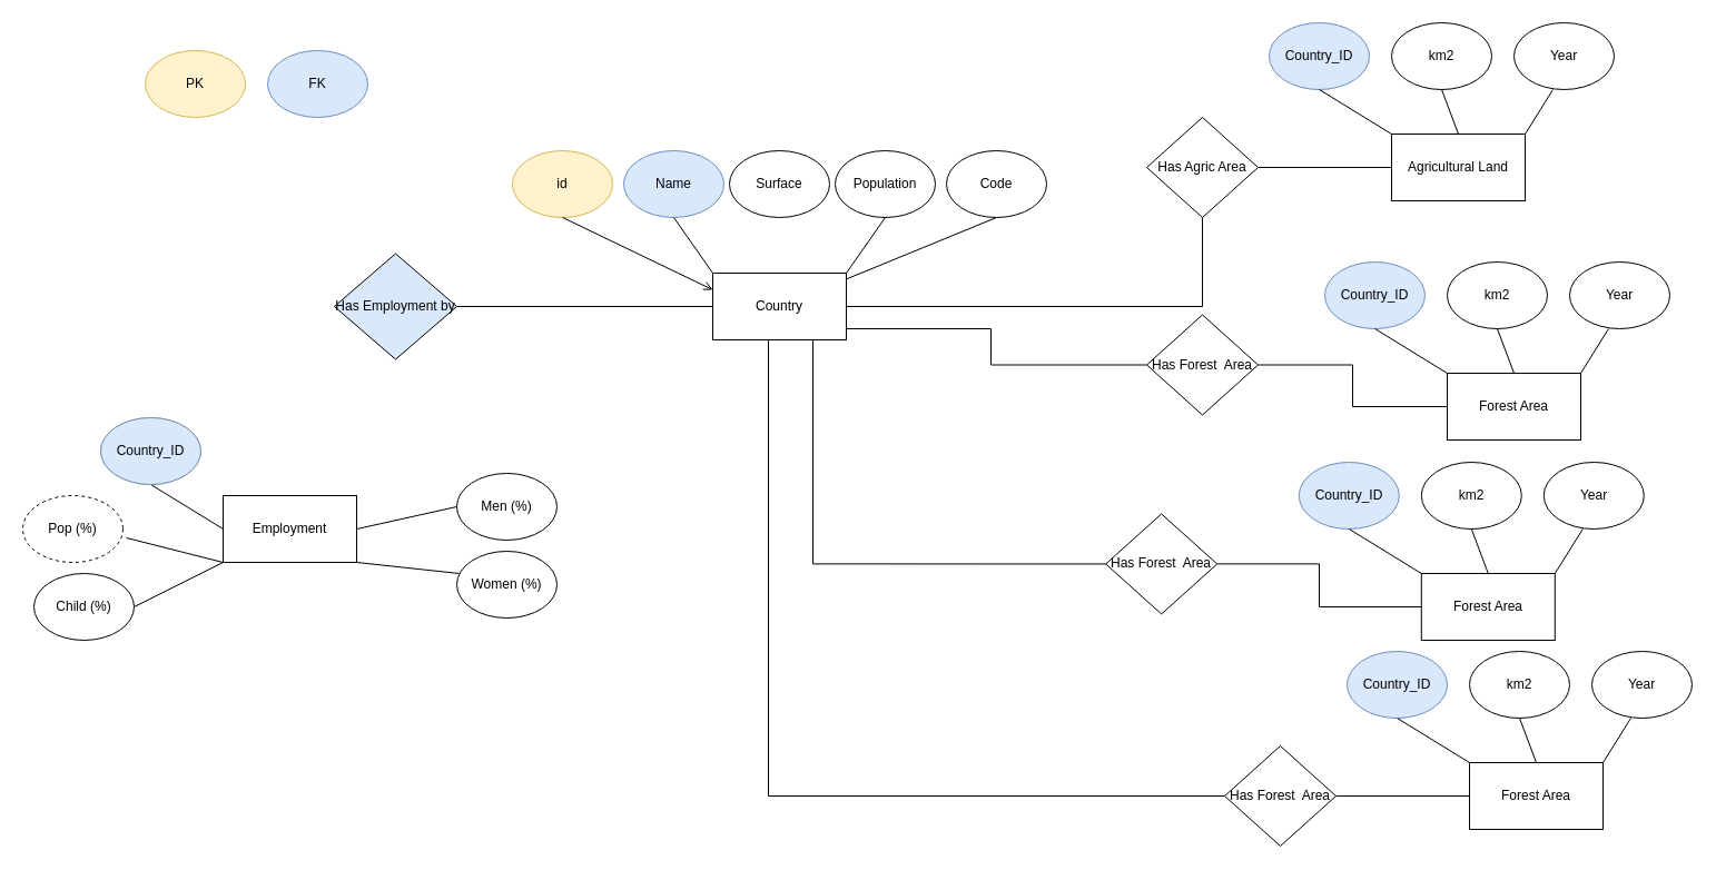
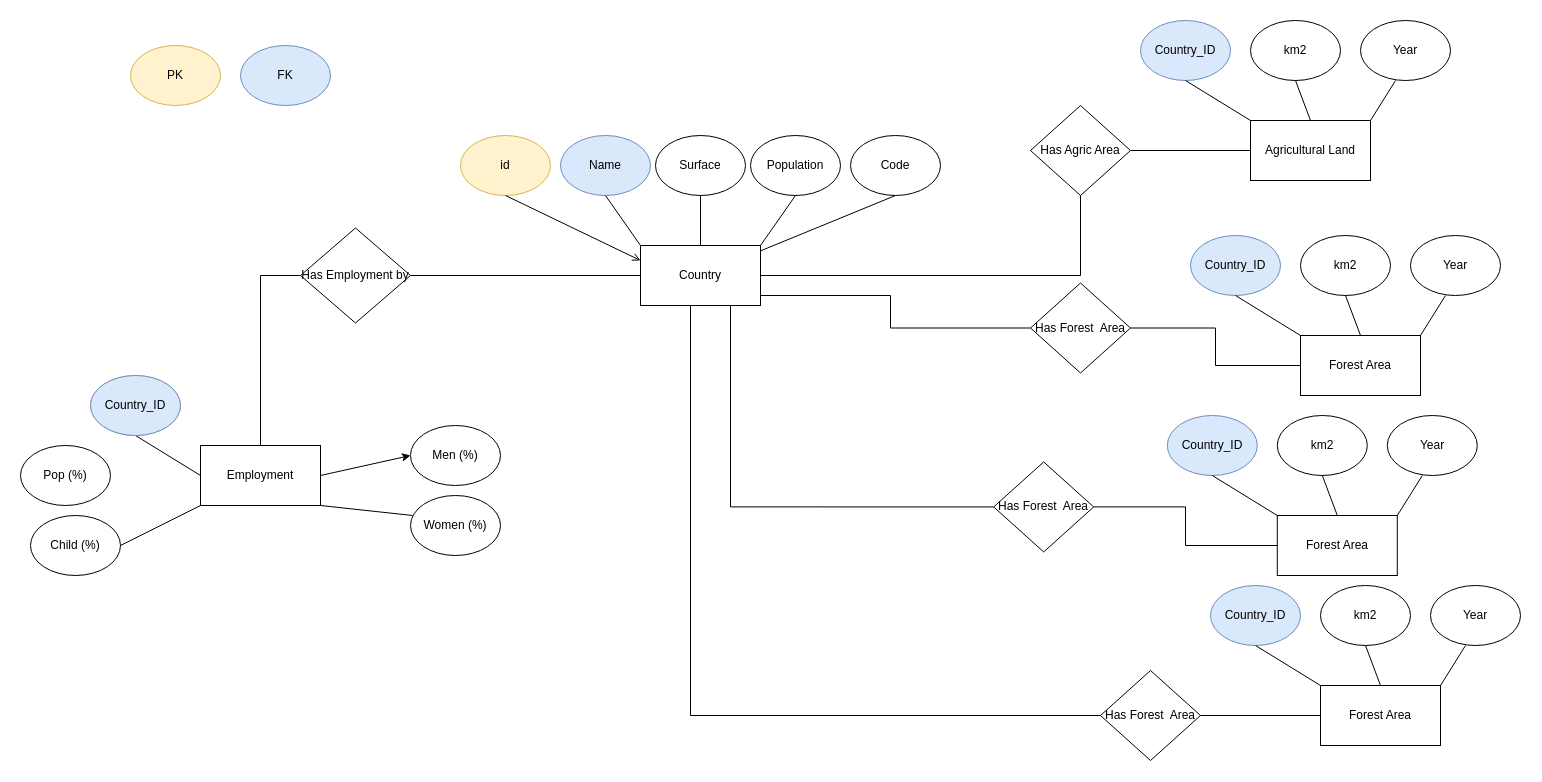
  <mxCell id="0" />
  <mxCell id="1" parent="0" />
  <mxCell id="2" value="" style="edgeStyle=orthogonalEdgeStyle;rounded=0;orthogonalLoop=1;jettySize=auto;html=1;endArrow=none;endFill=0;" edge="1" parent="1" source="7" target="17"><mxGeometry relative="1" as="geometry" /></mxCell>
  <mxCell id="3" value="" style="edgeStyle=orthogonalEdgeStyle;rounded=0;orthogonalLoop=1;jettySize=auto;html=1;endArrow=none;endFill=0;" edge="1" parent="1" source="7" target="30"><mxGeometry relative="1" as="geometry" /></mxCell>
  <mxCell id="4" style="edgeStyle=orthogonalEdgeStyle;rounded=0;orthogonalLoop=1;jettySize=auto;html=1;endArrow=none;endFill=0;" edge="1" parent="1" source="7" target="44"><mxGeometry relative="1" as="geometry"><Array as="points"><mxPoint x="890" y="295" /></Array></mxGeometry></mxCell>
  <mxCell id="5" style="edgeStyle=orthogonalEdgeStyle;rounded=0;orthogonalLoop=1;jettySize=auto;html=1;entryX=0;entryY=0.5;entryDx=0;entryDy=0;exitX=0.75;exitY=1;exitDx=0;exitDy=0;endArrow=none;endFill=0;" edge="1" parent="1" source="7" target="53"><mxGeometry relative="1" as="geometry" /></mxCell>
  <mxCell id="6" style="edgeStyle=orthogonalEdgeStyle;rounded=0;orthogonalLoop=1;jettySize=auto;html=1;entryX=0;entryY=0.5;entryDx=0;entryDy=0;endArrow=none;endFill=0;" edge="1" parent="1" source="7" target="62"><mxGeometry relative="1" as="geometry"><Array as="points"><mxPoint x="690" y="715" /></Array></mxGeometry></mxCell>
  <mxCell id="7" value="Country" style="rounded=0;whiteSpace=wrap;html=1;" vertex="1" parent="1"><mxGeometry x="640" y="245" width="120" height="60" as="geometry" /></mxCell>
  <mxCell id="8" value="Name" style="ellipse;whiteSpace=wrap;html=1;fillColor=#dae8fc;strokeColor=#6c8ebf;" vertex="1" parent="1"><mxGeometry x="560" y="135" width="90" height="60" as="geometry" /></mxCell>
  <mxCell id="9" value="" style="endArrow=none;html=1;rounded=0;entryX=0;entryY=0;entryDx=0;entryDy=0;exitX=0.5;exitY=1;exitDx=0;exitDy=0;" edge="1" parent="1" source="8" target="7"><mxGeometry width="50" height="50" relative="1" as="geometry"><mxPoint x="570" y="175" as="sourcePoint" /><mxPoint x="820" y="235" as="targetPoint" /></mxGeometry></mxCell>
  <mxCell id="10" value="PK" style="ellipse;whiteSpace=wrap;html=1;fillColor=#fff2cc;strokeColor=#d6b656;" vertex="1" parent="1"><mxGeometry x="130" y="45" width="90" height="60" as="geometry" /></mxCell>
  <mxCell id="11" value="FK" style="ellipse;whiteSpace=wrap;html=1;fillColor=#dae8fc;strokeColor=#6c8ebf;" vertex="1" parent="1"><mxGeometry x="240" y="45" width="90" height="60" as="geometry" /></mxCell>
  <mxCell id="12" value="Surface" style="ellipse;whiteSpace=wrap;html=1;" vertex="1" parent="1"><mxGeometry x="655" y="135" width="90" height="60" as="geometry" /></mxCell>
+ <mxCell id="13" value="" style="endArrow=none;html=1;rounded=0;exitX=0.5;exitY=1;exitDx=0;exitDy=0;entryX=0.5;entryY=0;entryDx=0;entryDy=0;" edge="1" parent="1" source="12" target="7"><mxGeometry width="50" height="50" relative="1" as="geometry"><mxPoint x="890" y="255" as="sourcePoint" /><mxPoint x="650" y="215" as="targetPoint" /></mxGeometry></mxCell>
  <mxCell id="14" value="Population" style="ellipse;whiteSpace=wrap;html=1;" vertex="1" parent="1"><mxGeometry x="750" y="135" width="90" height="60" as="geometry" /></mxCell>
  <mxCell id="15" value="" style="endArrow=none;html=1;rounded=0;exitX=0.5;exitY=1;exitDx=0;exitDy=0;entryX=1;entryY=0;entryDx=0;entryDy=0;" edge="1" parent="1" source="14" target="7"><mxGeometry width="50" height="50" relative="1" as="geometry"><mxPoint x="1040" y="255" as="sourcePoint" /><mxPoint x="850" y="245" as="targetPoint" /></mxGeometry></mxCell>
  <mxCell id="16" style="edgeStyle=orthogonalEdgeStyle;rounded=0;orthogonalLoop=1;jettySize=auto;html=1;endArrow=none;endFill=0;" edge="1" parent="1" source="17" target="22"><mxGeometry relative="1" as="geometry" /></mxCell>
  <mxCell id="17" value="Has Agric Area" style="rhombus;whiteSpace=wrap;html=1;" vertex="1" parent="1"><mxGeometry x="1030" y="105" width="100" height="90" as="geometry" /></mxCell>
  <mxCell id="18" value="id" style="ellipse;whiteSpace=wrap;html=1;fillColor=#fff2cc;strokeColor=#d6b656;" vertex="1" parent="1"><mxGeometry x="460" y="135" width="90" height="60" as="geometry" /></mxCell>
  <mxCell id="19" value="" style="endArrow=open;html=1;rounded=0;exitX=0.5;exitY=1;exitDx=0;exitDy=0;entryX=0;entryY=0.25;entryDx=0;entryDy=0;" edge="1" parent="1" source="18" target="7"><mxGeometry width="50" height="50" relative="1" as="geometry"><mxPoint x="750" y="255" as="sourcePoint" /><mxPoint x="470" y="245" as="targetPoint" /></mxGeometry></mxCell>
  <mxCell id="20" value="Code" style="ellipse;whiteSpace=wrap;html=1;" vertex="1" parent="1"><mxGeometry x="850" y="135" width="90" height="60" as="geometry" /></mxCell>
  <mxCell id="21" value="" style="endArrow=none;html=1;rounded=0;exitX=0.5;exitY=1;exitDx=0;exitDy=0;" edge="1" parent="1" source="20" target="7"><mxGeometry width="50" height="50" relative="1" as="geometry"><mxPoint x="1140" y="255" as="sourcePoint" /><mxPoint x="860" y="245" as="targetPoint" /></mxGeometry></mxCell>
  <mxCell id="22" value="Agricultural Land" style="rounded=0;whiteSpace=wrap;html=1;" vertex="1" parent="1"><mxGeometry x="1250" y="120" width="120" height="60" as="geometry" /></mxCell>
  <mxCell id="23" value="Country_ID" style="ellipse;whiteSpace=wrap;html=1;fillColor=#dae8fc;strokeColor=#6c8ebf;" vertex="1" parent="1"><mxGeometry x="1140" y="20" width="90" height="60" as="geometry" /></mxCell>
  <mxCell id="24" value="" style="endArrow=none;html=1;rounded=0;exitX=0.5;exitY=1;exitDx=0;exitDy=0;entryX=0;entryY=0;entryDx=0;entryDy=0;" edge="1" parent="1" source="23" target="22"><mxGeometry width="50" height="50" relative="1" as="geometry"><mxPoint x="1480" y="115" as="sourcePoint" /><mxPoint x="1370" y="120" as="targetPoint" /></mxGeometry></mxCell>
  <mxCell id="25" value="Year" style="ellipse;whiteSpace=wrap;html=1;" vertex="1" parent="1"><mxGeometry x="1360" y="20" width="90" height="60" as="geometry" /></mxCell>
  <mxCell id="26" value="" style="endArrow=none;html=1;rounded=0;exitX=0.5;exitY=1;exitDx=0;exitDy=0;entryX=1;entryY=0;entryDx=0;entryDy=0;" edge="1" parent="1" target="22"><mxGeometry width="50" height="50" relative="1" as="geometry"><mxPoint x="1395" y="80" as="sourcePoint" /><mxPoint x="1400" y="120" as="targetPoint" /></mxGeometry></mxCell>
  <mxCell id="27" value="km2" style="ellipse;whiteSpace=wrap;html=1;" vertex="1" parent="1"><mxGeometry x="1250" y="20" width="90" height="60" as="geometry" /></mxCell>
  <mxCell id="28" value="" style="endArrow=none;html=1;rounded=0;exitX=0.5;exitY=1;exitDx=0;exitDy=0;entryX=0.5;entryY=0;entryDx=0;entryDy=0;" edge="1" parent="1" source="27" target="22"><mxGeometry width="50" height="50" relative="1" as="geometry"><mxPoint x="1580" y="105" as="sourcePoint" /><mxPoint x="1350" y="110" as="targetPoint" /></mxGeometry></mxCell>
- <mxCell id="30" value="Has Employment by" style="rhombus;whiteSpace=wrap;html=1;fillColor=#dae8fc;" vertex="1" parent="1"><mxGeometry x="300" y="227.5" width="110" height="95" as="geometry" /></mxCell>
+ <mxCell id="29" style="edgeStyle=orthogonalEdgeStyle;rounded=0;orthogonalLoop=1;jettySize=auto;html=1;exitX=0;exitY=0.5;exitDx=0;exitDy=0;strokeColor=default;endArrow=none;endFill=0;" edge="1" parent="1" source="30" target="31"><mxGeometry relative="1" as="geometry"><mxPoint x="260" y="400" as="sourcePoint" /></mxGeometry></mxCell>
+ <mxCell id="30" value="Has Employment by" style="rhombus;whiteSpace=wrap;html=1;" vertex="1" parent="1"><mxGeometry x="300" y="227.5" width="110" height="95" as="geometry" /></mxCell>
  <mxCell id="31" value="Employment" style="rounded=0;whiteSpace=wrap;html=1;" vertex="1" parent="1"><mxGeometry x="200" y="445" width="120" height="60" as="geometry" /></mxCell>
  <mxCell id="32" value="Name" style="ellipse;whiteSpace=wrap;html=1;fillColor=#fff2cc;strokeColor=#d6b656;" vertex="1" parent="1"><mxGeometry x="90" y="375" width="90" height="60" as="geometry" /></mxCell>
  <mxCell id="33" value="" style="endArrow=none;html=1;rounded=0;exitX=0.5;exitY=1;exitDx=0;exitDy=0;entryX=0;entryY=0.5;entryDx=0;entryDy=0;" edge="1" parent="1" source="32" target="31"><mxGeometry width="50" height="50" relative="1" as="geometry"><mxPoint x="255" y="590" as="sourcePoint" /><mxPoint x="65" y="580" as="targetPoint" /></mxGeometry></mxCell>
  <mxCell id="34" value="Country_ID" style="ellipse;whiteSpace=wrap;html=1;fillColor=#dae8fc;strokeColor=#6c8ebf;" vertex="1" parent="1"><mxGeometry x="90" y="375" width="90" height="60" as="geometry" /></mxCell>
- <mxCell id="35" value="" style="endArrow=none;html=1;rounded=0;exitX=1.033;exitY=0.633;exitDx=0;exitDy=0;entryX=0;entryY=1;entryDx=0;entryDy=0;exitPerimeter=0;" edge="1" parent="1" source="36" target="31"><mxGeometry width="50" height="50" relative="1" as="geometry"><mxPoint x="95" y="525" as="sourcePoint" /><mxPoint x="160" y="565" as="targetPoint" /></mxGeometry></mxCell>
- <mxCell id="36" value="Pop (%)" style="ellipse;whiteSpace=wrap;html=1;dashed=1;" vertex="1" parent="1"><mxGeometry x="20" y="445" width="90" height="60" as="geometry" /></mxCell>
+ <mxCell id="36" value="Pop (%)" style="ellipse;whiteSpace=wrap;html=1;" vertex="1" parent="1"><mxGeometry x="20" y="445" width="90" height="60" as="geometry" /></mxCell>
  <mxCell id="37" value="" style="endArrow=none;html=1;rounded=0;exitX=1;exitY=0.5;exitDx=0;exitDy=0;" edge="1" parent="1" source="38"><mxGeometry width="50" height="50" relative="1" as="geometry"><mxPoint x="135" y="605" as="sourcePoint" /><mxPoint x="200" y="505" as="targetPoint" /></mxGeometry></mxCell>
  <mxCell id="38" value="Child (%)" style="ellipse;whiteSpace=wrap;html=1;" vertex="1" parent="1"><mxGeometry x="30" y="515" width="90" height="60" as="geometry" /></mxCell>
  <mxCell id="39" value="Men (%)" style="ellipse;whiteSpace=wrap;html=1;" vertex="1" parent="1"><mxGeometry x="410" y="425" width="90" height="60" as="geometry" /></mxCell>
- <mxCell id="40" value="" style="endArrow=none;html=1;rounded=0;exitX=1;exitY=0.5;exitDx=0;exitDy=0;entryX=0;entryY=0.5;entryDx=0;entryDy=0;" edge="1" parent="1" source="31" target="39"><mxGeometry width="50" height="50" relative="1" as="geometry"><mxPoint x="330" y="515" as="sourcePoint" /><mxPoint x="380" y="465" as="targetPoint" /></mxGeometry></mxCell>
+ <mxCell id="40" value="" style="endArrow=classic;html=1;rounded=0;exitX=1;exitY=0.5;exitDx=0;exitDy=0;entryX=0;entryY=0.5;entryDx=0;entryDy=0;" edge="1" parent="1" source="31" target="39"><mxGeometry width="50" height="50" relative="1" as="geometry"><mxPoint x="330" y="515" as="sourcePoint" /><mxPoint x="380" y="465" as="targetPoint" /></mxGeometry></mxCell>
  <mxCell id="41" value="Women (%)" style="ellipse;whiteSpace=wrap;html=1;" vertex="1" parent="1"><mxGeometry x="410" y="495" width="90" height="60" as="geometry" /></mxCell>
  <mxCell id="42" value="" style="endArrow=none;html=1;rounded=0;exitX=1;exitY=1;exitDx=0;exitDy=0;entryX=0.022;entryY=0.333;entryDx=0;entryDy=0;entryPerimeter=0;" edge="1" parent="1" target="41" source="31"><mxGeometry width="50" height="50" relative="1" as="geometry"><mxPoint x="330" y="545" as="sourcePoint" /><mxPoint x="390" y="535" as="targetPoint" /></mxGeometry></mxCell>
  <mxCell id="43" style="edgeStyle=orthogonalEdgeStyle;rounded=0;orthogonalLoop=1;jettySize=auto;html=1;endArrow=none;endFill=0;" edge="1" parent="1" source="44" target="45"><mxGeometry relative="1" as="geometry" /></mxCell>
  <mxCell id="44" value="Has Forest&amp;nbsp; Area" style="rhombus;whiteSpace=wrap;html=1;" vertex="1" parent="1"><mxGeometry x="1030" y="282.5" width="100" height="90" as="geometry" /></mxCell>
  <mxCell id="45" value="Forest Area" style="rounded=0;whiteSpace=wrap;html=1;" vertex="1" parent="1"><mxGeometry x="1300" y="335" width="120" height="60" as="geometry" /></mxCell>
  <mxCell id="46" value="Country_ID" style="ellipse;whiteSpace=wrap;html=1;fillColor=#dae8fc;strokeColor=#6c8ebf;" vertex="1" parent="1"><mxGeometry x="1190" y="235" width="90" height="60" as="geometry" /></mxCell>
  <mxCell id="47" value="" style="endArrow=none;html=1;rounded=0;exitX=0.5;exitY=1;exitDx=0;exitDy=0;entryX=0;entryY=0;entryDx=0;entryDy=0;" edge="1" parent="1" source="46" target="45"><mxGeometry width="50" height="50" relative="1" as="geometry"><mxPoint x="1530" y="330" as="sourcePoint" /><mxPoint x="1420" y="335" as="targetPoint" /></mxGeometry></mxCell>
  <mxCell id="48" value="Year" style="ellipse;whiteSpace=wrap;html=1;" vertex="1" parent="1"><mxGeometry x="1410" y="235" width="90" height="60" as="geometry" /></mxCell>
  <mxCell id="49" value="" style="endArrow=none;html=1;rounded=0;exitX=0.5;exitY=1;exitDx=0;exitDy=0;entryX=1;entryY=0;entryDx=0;entryDy=0;" edge="1" parent="1" target="45"><mxGeometry width="50" height="50" relative="1" as="geometry"><mxPoint x="1445" y="295" as="sourcePoint" /><mxPoint x="1450" y="335" as="targetPoint" /></mxGeometry></mxCell>
  <mxCell id="50" value="km2" style="ellipse;whiteSpace=wrap;html=1;" vertex="1" parent="1"><mxGeometry x="1300" y="235" width="90" height="60" as="geometry" /></mxCell>
  <mxCell id="51" value="" style="endArrow=none;html=1;rounded=0;exitX=0.5;exitY=1;exitDx=0;exitDy=0;entryX=0.5;entryY=0;entryDx=0;entryDy=0;" edge="1" parent="1" source="50" target="45"><mxGeometry width="50" height="50" relative="1" as="geometry"><mxPoint x="1630" y="320" as="sourcePoint" /><mxPoint x="1400" y="325" as="targetPoint" /></mxGeometry></mxCell>
  <mxCell id="52" style="edgeStyle=orthogonalEdgeStyle;rounded=0;orthogonalLoop=1;jettySize=auto;html=1;endArrow=none;endFill=0;" edge="1" parent="1" source="53" target="54"><mxGeometry relative="1" as="geometry" /></mxCell>
  <mxCell id="53" value="Has Forest&amp;nbsp; Area" style="rhombus;whiteSpace=wrap;html=1;" vertex="1" parent="1"><mxGeometry x="993.2" y="461.44" width="100" height="90" as="geometry" /></mxCell>
  <mxCell id="54" value="Forest Area" style="rounded=0;whiteSpace=wrap;html=1;" vertex="1" parent="1"><mxGeometry x="1276.8" y="515" width="120" height="60" as="geometry" /></mxCell>
  <mxCell id="55" value="Country_ID" style="ellipse;whiteSpace=wrap;html=1;fillColor=#dae8fc;strokeColor=#6c8ebf;" vertex="1" parent="1"><mxGeometry x="1166.8" y="415" width="90" height="60" as="geometry" /></mxCell>
  <mxCell id="56" value="" style="endArrow=none;html=1;rounded=0;exitX=0.5;exitY=1;exitDx=0;exitDy=0;entryX=0;entryY=0;entryDx=0;entryDy=0;" edge="1" parent="1" source="55" target="54"><mxGeometry width="50" height="50" relative="1" as="geometry"><mxPoint x="1506.8" y="510" as="sourcePoint" /><mxPoint x="1396.8" y="515" as="targetPoint" /></mxGeometry></mxCell>
  <mxCell id="57" value="Year" style="ellipse;whiteSpace=wrap;html=1;" vertex="1" parent="1"><mxGeometry x="1386.8" y="415" width="90" height="60" as="geometry" /></mxCell>
  <mxCell id="58" value="" style="endArrow=none;html=1;rounded=0;exitX=0.5;exitY=1;exitDx=0;exitDy=0;entryX=1;entryY=0;entryDx=0;entryDy=0;" edge="1" parent="1" target="54"><mxGeometry width="50" height="50" relative="1" as="geometry"><mxPoint x="1421.8" y="475" as="sourcePoint" /><mxPoint x="1426.8" y="515" as="targetPoint" /></mxGeometry></mxCell>
  <mxCell id="59" value="km2" style="ellipse;whiteSpace=wrap;html=1;" vertex="1" parent="1"><mxGeometry x="1276.8" y="415" width="90" height="60" as="geometry" /></mxCell>
  <mxCell id="60" value="" style="endArrow=none;html=1;rounded=0;exitX=0.5;exitY=1;exitDx=0;exitDy=0;entryX=0.5;entryY=0;entryDx=0;entryDy=0;" edge="1" parent="1" source="59" target="54"><mxGeometry width="50" height="50" relative="1" as="geometry"><mxPoint x="1606.8" y="500" as="sourcePoint" /><mxPoint x="1376.8" y="505" as="targetPoint" /></mxGeometry></mxCell>
  <mxCell id="61" style="edgeStyle=orthogonalEdgeStyle;rounded=0;orthogonalLoop=1;jettySize=auto;html=1;endArrow=none;endFill=0;" edge="1" parent="1" source="62" target="63"><mxGeometry relative="1" as="geometry" /></mxCell>
  <mxCell id="62" value="Has Forest&amp;nbsp; Area" style="rhombus;whiteSpace=wrap;html=1;" vertex="1" parent="1"><mxGeometry x="1100" y="670" width="100" height="90" as="geometry" /></mxCell>
  <mxCell id="63" value="Forest Area" style="rounded=0;whiteSpace=wrap;html=1;" vertex="1" parent="1"><mxGeometry x="1320" y="685" width="120" height="60" as="geometry" /></mxCell>
  <mxCell id="64" value="Country_ID" style="ellipse;whiteSpace=wrap;html=1;fillColor=#dae8fc;strokeColor=#6c8ebf;" vertex="1" parent="1"><mxGeometry x="1210" y="585" width="90" height="60" as="geometry" /></mxCell>
  <mxCell id="65" value="" style="endArrow=none;html=1;rounded=0;exitX=0.5;exitY=1;exitDx=0;exitDy=0;entryX=0;entryY=0;entryDx=0;entryDy=0;" edge="1" parent="1" source="64" target="63"><mxGeometry width="50" height="50" relative="1" as="geometry"><mxPoint x="1550" y="680" as="sourcePoint" /><mxPoint x="1440" y="685" as="targetPoint" /></mxGeometry></mxCell>
  <mxCell id="66" value="Year" style="ellipse;whiteSpace=wrap;html=1;" vertex="1" parent="1"><mxGeometry x="1430" y="585" width="90" height="60" as="geometry" /></mxCell>
  <mxCell id="67" value="" style="endArrow=none;html=1;rounded=0;exitX=0.5;exitY=1;exitDx=0;exitDy=0;entryX=1;entryY=0;entryDx=0;entryDy=0;" edge="1" parent="1" target="63"><mxGeometry width="50" height="50" relative="1" as="geometry"><mxPoint x="1465" y="645" as="sourcePoint" /><mxPoint x="1470" y="685" as="targetPoint" /></mxGeometry></mxCell>
  <mxCell id="68" value="km2" style="ellipse;whiteSpace=wrap;html=1;" vertex="1" parent="1"><mxGeometry x="1320" y="585" width="90" height="60" as="geometry" /></mxCell>
  <mxCell id="69" value="" style="endArrow=none;html=1;rounded=0;exitX=0.5;exitY=1;exitDx=0;exitDy=0;entryX=0.5;entryY=0;entryDx=0;entryDy=0;" edge="1" parent="1" source="68" target="63"><mxGeometry width="50" height="50" relative="1" as="geometry"><mxPoint x="1650" y="670" as="sourcePoint" /><mxPoint x="1420" y="675" as="targetPoint" /></mxGeometry></mxCell>
